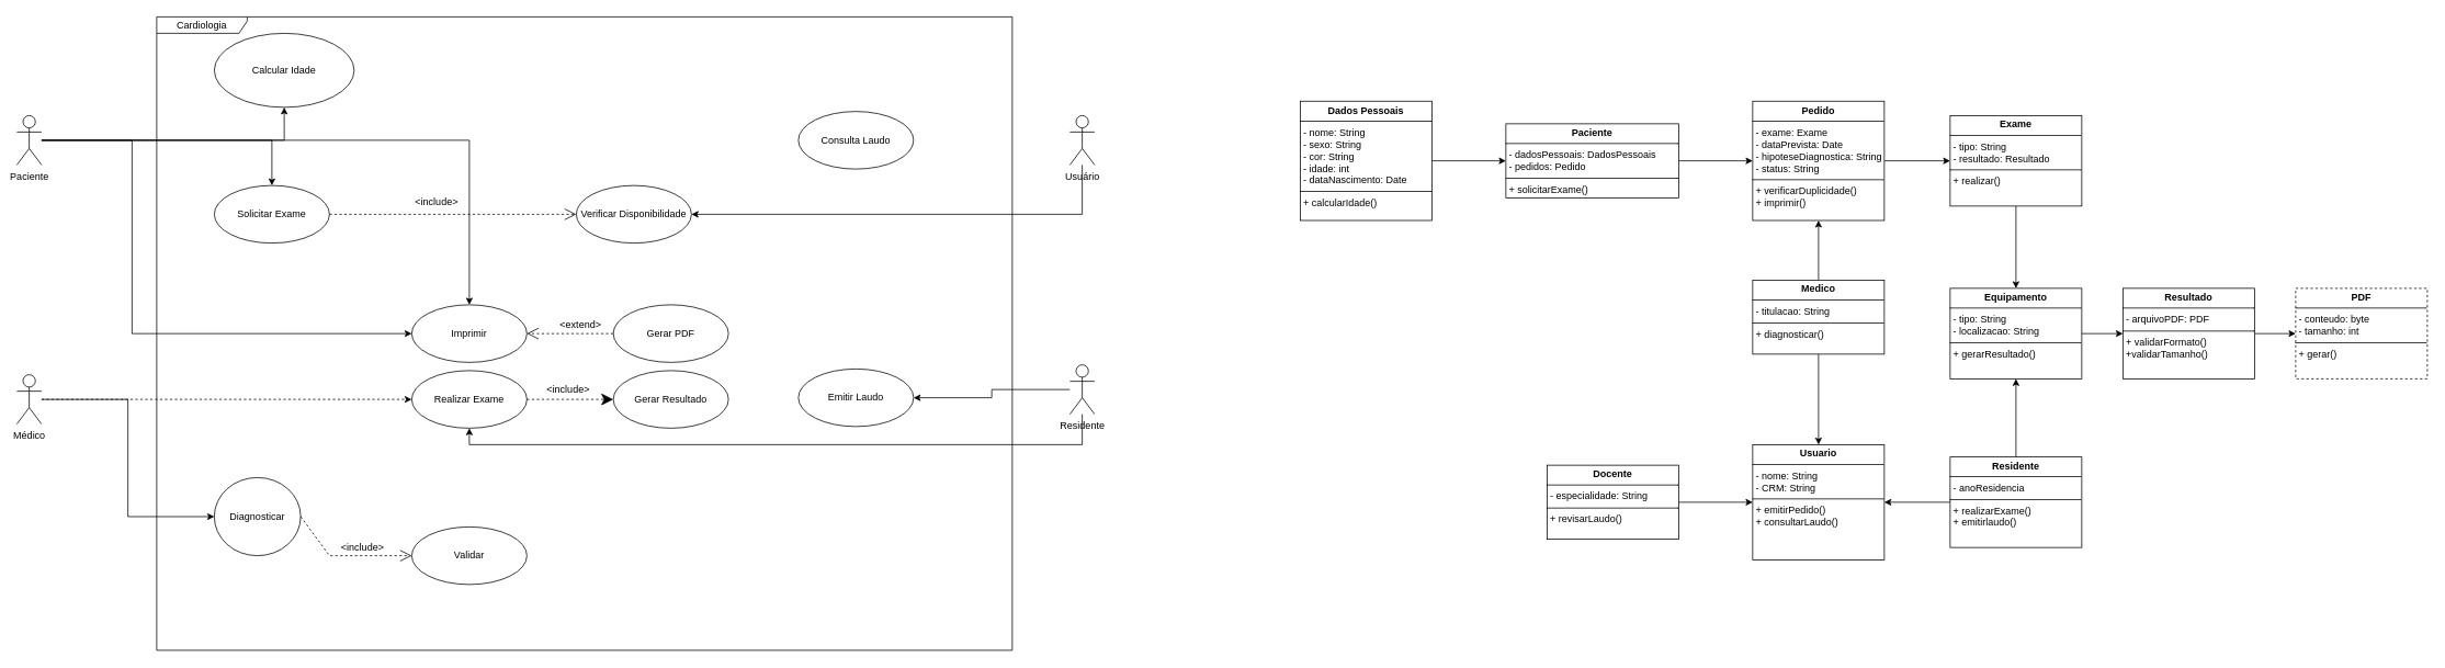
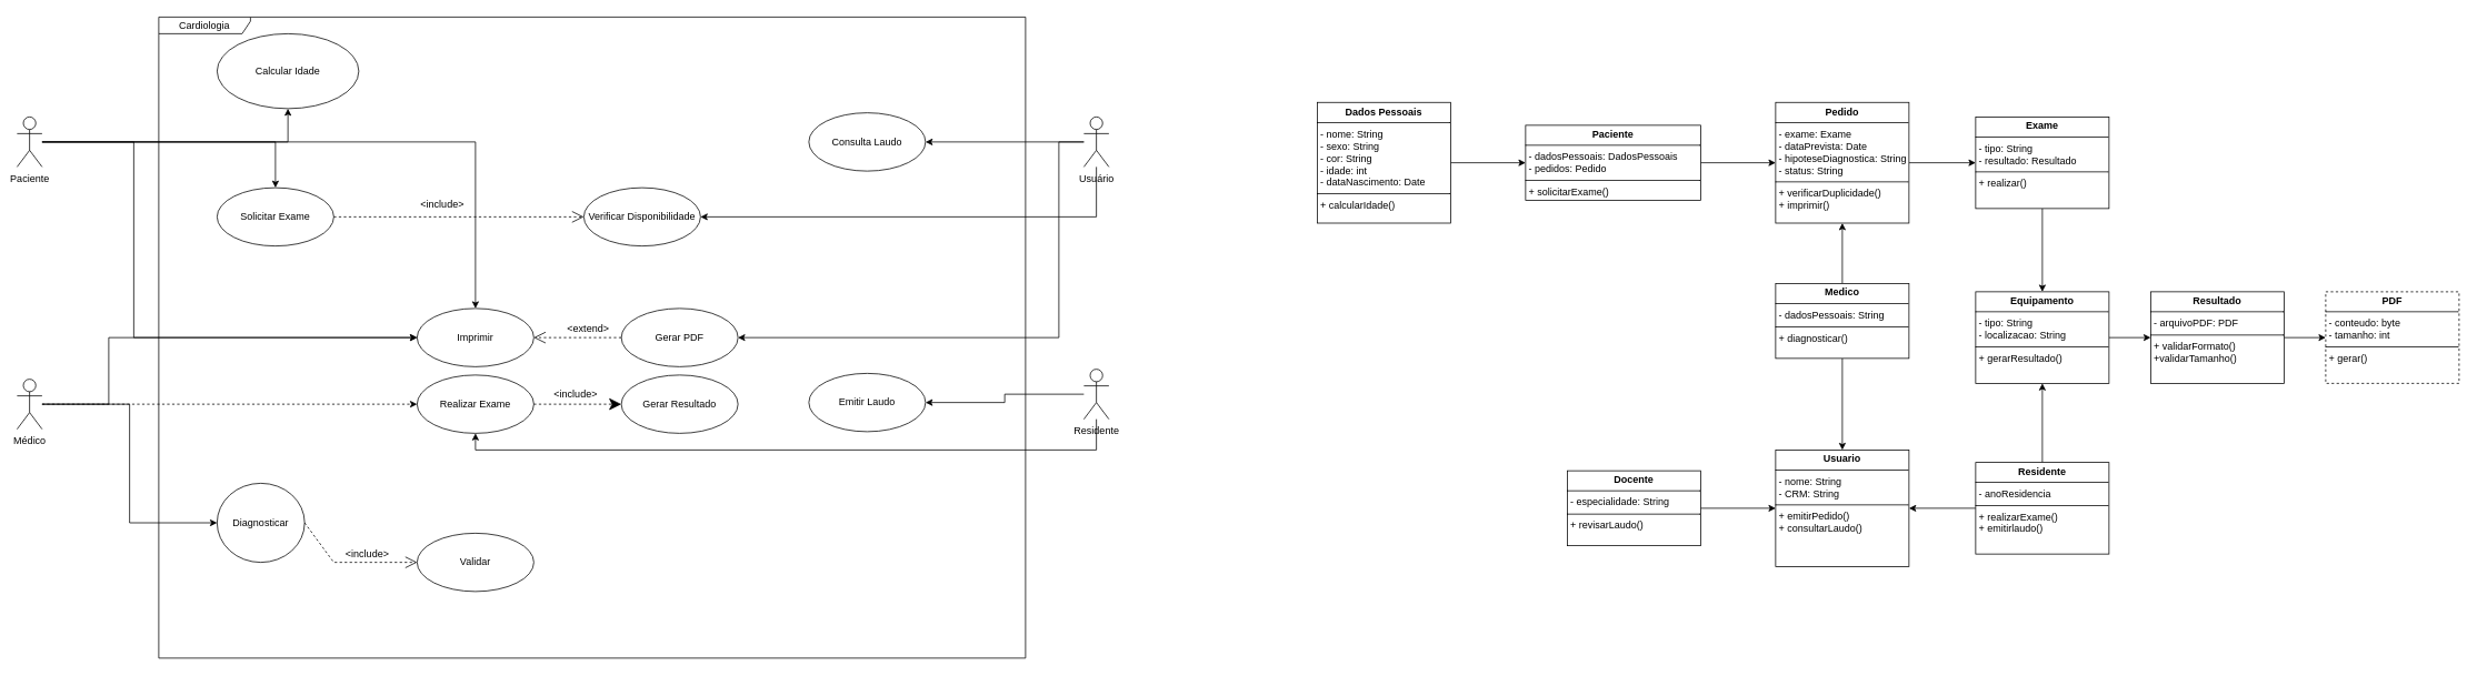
  <mxCell id="0" />
  <mxCell id="1" parent="0" />
  <mxCell id="2" value="&lt;p style=&quot;margin:0px;margin-top:4px;text-align:center;&quot;&gt;&lt;b&gt;Usuario&lt;/b&gt;&lt;/p&gt;&lt;hr size=&quot;1&quot; style=&quot;border-style:solid;&quot;&gt;&lt;p style=&quot;margin:0px;margin-left:4px;&quot;&gt;- nome: String&lt;/p&gt;&lt;p style=&quot;margin:0px;margin-left:4px;&quot;&gt;- CRM: String&lt;/p&gt;&lt;hr size=&quot;1&quot; style=&quot;border-style:solid;&quot;&gt;&lt;p style=&quot;margin:0px;margin-left:4px;&quot;&gt;+ emitirPedido()&lt;/p&gt;&lt;p style=&quot;margin:0px;margin-left:4px;&quot;&gt;+ consultarLaudo()&lt;/p&gt;" style="verticalAlign=top;align=left;overflow=fill;html=1;whiteSpace=wrap;" vertex="1" parent="1"><mxGeometry x="2130" y="540" width="160" height="140" as="geometry" /></mxCell>
  <mxCell id="3" style="edgeStyle=orthogonalEdgeStyle;rounded=0;orthogonalLoop=1;jettySize=auto;html=1;entryX=0.5;entryY=0;entryDx=0;entryDy=0;" edge="1" parent="1" source="5" target="2"><mxGeometry relative="1" as="geometry" /></mxCell>
  <mxCell id="4" style="edgeStyle=orthogonalEdgeStyle;rounded=0;orthogonalLoop=1;jettySize=auto;html=1;entryX=0.5;entryY=1;entryDx=0;entryDy=0;" edge="1" parent="1" source="5" target="17"><mxGeometry relative="1" as="geometry" /></mxCell>
- <mxCell id="5" value="&lt;p style=&quot;margin:0px;margin-top:4px;text-align:center;&quot;&gt;&lt;b&gt;Medico&lt;/b&gt;&lt;/p&gt;&lt;hr size=&quot;1&quot; style=&quot;border-style:solid;&quot;&gt;&lt;p style=&quot;margin:0px;margin-left:4px;&quot;&gt;- titulacao: String&lt;/p&gt;&lt;hr size=&quot;1&quot; style=&quot;border-style:solid;&quot;&gt;&lt;p style=&quot;margin:0px;margin-left:4px;&quot;&gt;+ diagnosticar()&lt;/p&gt;" style="verticalAlign=top;align=left;overflow=fill;html=1;whiteSpace=wrap;" vertex="1" parent="1"><mxGeometry x="2130" y="340" width="160" height="90" as="geometry" /></mxCell>
+ <mxCell id="5" value="&lt;p style=&quot;margin:0px;margin-top:4px;text-align:center;&quot;&gt;&lt;b&gt;Medico&lt;/b&gt;&lt;/p&gt;&lt;hr size=&quot;1&quot; style=&quot;border-style:solid;&quot;&gt;&lt;p style=&quot;margin:0px;margin-left:4px;&quot;&gt;- dadosPessoais: String&lt;/p&gt;&lt;hr size=&quot;1&quot; style=&quot;border-style:solid;&quot;&gt;&lt;p style=&quot;margin:0px;margin-left:4px;&quot;&gt;+ diagnosticar()&lt;/p&gt;" style="verticalAlign=top;align=left;overflow=fill;html=1;whiteSpace=wrap;" vertex="1" parent="1"><mxGeometry x="2130" y="340" width="160" height="90" as="geometry" /></mxCell>
  <mxCell id="6" style="edgeStyle=orthogonalEdgeStyle;rounded=0;orthogonalLoop=1;jettySize=auto;html=1;entryX=1;entryY=0.5;entryDx=0;entryDy=0;" edge="1" parent="1" source="8" target="2"><mxGeometry relative="1" as="geometry" /></mxCell>
  <mxCell id="7" style="edgeStyle=orthogonalEdgeStyle;rounded=0;orthogonalLoop=1;jettySize=auto;html=1;entryX=0.5;entryY=1;entryDx=0;entryDy=0;" edge="1" parent="1" source="8" target="23"><mxGeometry relative="1" as="geometry" /></mxCell>
  <mxCell id="8" value="&lt;p style=&quot;margin:0px;margin-top:4px;text-align:center;&quot;&gt;&lt;b&gt;Residente&lt;/b&gt;&lt;/p&gt;&lt;hr size=&quot;1&quot; style=&quot;border-style:solid;&quot;&gt;&lt;p style=&quot;margin:0px;margin-left:4px;&quot;&gt;- anoResidencia&lt;/p&gt;&lt;hr size=&quot;1&quot; style=&quot;border-style:solid;&quot;&gt;&lt;p style=&quot;margin:0px;margin-left:4px;&quot;&gt;+ realizarExame()&lt;/p&gt;&lt;p style=&quot;margin:0px;margin-left:4px;&quot;&gt;+ emitirlaudo()&lt;/p&gt;" style="verticalAlign=top;align=left;overflow=fill;html=1;whiteSpace=wrap;" vertex="1" parent="1"><mxGeometry x="2370" y="555" width="160" height="110" as="geometry" /></mxCell>
  <mxCell id="9" style="edgeStyle=orthogonalEdgeStyle;rounded=0;orthogonalLoop=1;jettySize=auto;html=1;entryX=0;entryY=0.5;entryDx=0;entryDy=0;" edge="1" parent="1" source="10" target="2"><mxGeometry relative="1" as="geometry" /></mxCell>
  <mxCell id="10" value="&lt;p style=&quot;margin:0px;margin-top:4px;text-align:center;&quot;&gt;&lt;b&gt;Docente&lt;/b&gt;&lt;/p&gt;&lt;hr size=&quot;1&quot; style=&quot;border-style:solid;&quot;&gt;&lt;p style=&quot;margin:0px;margin-left:4px;&quot;&gt;- especialidade: String&lt;/p&gt;&lt;hr size=&quot;1&quot; style=&quot;border-style:solid;&quot;&gt;&lt;p style=&quot;margin:0px;margin-left:4px;&quot;&gt;+ revisarLaudo()&lt;/p&gt;" style="verticalAlign=top;align=left;overflow=fill;html=1;whiteSpace=wrap;" vertex="1" parent="1"><mxGeometry x="1880" y="565" width="160" height="90" as="geometry" /></mxCell>
  <mxCell id="11" style="edgeStyle=orthogonalEdgeStyle;rounded=0;orthogonalLoop=1;jettySize=auto;html=1;entryX=0;entryY=0.5;entryDx=0;entryDy=0;" edge="1" parent="1" source="12" target="17"><mxGeometry relative="1" as="geometry" /></mxCell>
  <mxCell id="12" value="&lt;p style=&quot;margin:0px;margin-top:4px;text-align:center;&quot;&gt;&lt;b&gt;Paciente&lt;/b&gt;&lt;/p&gt;&lt;hr size=&quot;1&quot; style=&quot;border-style:solid;&quot;&gt;&lt;p style=&quot;margin:0px;margin-left:4px;&quot;&gt;- dadosPessoais: DadosPessoais&lt;br&gt;&lt;/p&gt;&lt;p style=&quot;margin:0px;margin-left:4px;&quot;&gt;- pedidos: Pedido&lt;/p&gt;&lt;hr size=&quot;1&quot; style=&quot;border-style:solid;&quot;&gt;&lt;p style=&quot;margin:0px;margin-left:4px;&quot;&gt;+ solicitarExame()&lt;/p&gt;" style="verticalAlign=top;align=left;overflow=fill;html=1;whiteSpace=wrap;" vertex="1" parent="1"><mxGeometry x="1830" y="150" width="210" height="90" as="geometry" /></mxCell>
  <mxCell id="13" style="edgeStyle=orthogonalEdgeStyle;rounded=0;orthogonalLoop=1;jettySize=auto;html=1;" edge="1" parent="1" source="14" target="12"><mxGeometry relative="1" as="geometry" /></mxCell>
  <mxCell id="14" value="&lt;p style=&quot;margin:0px;margin-top:4px;text-align:center;&quot;&gt;&lt;b&gt;Dados Pessoais&lt;/b&gt;&lt;/p&gt;&lt;hr size=&quot;1&quot; style=&quot;border-style:solid;&quot;&gt;&lt;p style=&quot;margin:0px;margin-left:4px;&quot;&gt;- nome: String&lt;/p&gt;&lt;p style=&quot;margin:0px;margin-left:4px;&quot;&gt;- sexo: String&lt;/p&gt;&lt;p style=&quot;margin:0px;margin-left:4px;&quot;&gt;- cor: String&lt;br&gt;- idade: int&lt;br&gt;- dataNascimento: Date&lt;/p&gt;&lt;hr size=&quot;1&quot; style=&quot;border-style:solid;&quot;&gt;&lt;p style=&quot;margin:0px;margin-left:4px;&quot;&gt;+ calcularIdade()&lt;/p&gt;" style="verticalAlign=top;align=left;overflow=fill;html=1;whiteSpace=wrap;" vertex="1" parent="1"><mxGeometry x="1580" y="122.5" width="160" height="145" as="geometry" /></mxCell>
  <mxCell id="15" value="&lt;p style=&quot;margin:0px;margin-top:4px;text-align:center;&quot;&gt;&lt;b&gt;PDF&lt;/b&gt;&lt;/p&gt;&lt;hr size=&quot;1&quot; style=&quot;border-style:solid;&quot;&gt;&lt;p style=&quot;margin:0px;margin-left:4px;&quot;&gt;- conteudo: byte&lt;/p&gt;&lt;p style=&quot;margin:0px;margin-left:4px;&quot;&gt;- tamanho: int&lt;/p&gt;&lt;hr size=&quot;1&quot; style=&quot;border-style:solid;&quot;&gt;&lt;p style=&quot;margin:0px;margin-left:4px;&quot;&gt;+ gerar()&lt;/p&gt;" style="verticalAlign=top;align=left;overflow=fill;html=1;whiteSpace=wrap;dashed=1;" vertex="1" parent="1"><mxGeometry x="2790" y="350" width="160" height="110" as="geometry" /></mxCell>
  <mxCell id="16" style="edgeStyle=orthogonalEdgeStyle;rounded=0;orthogonalLoop=1;jettySize=auto;html=1;entryX=0;entryY=0.5;entryDx=0;entryDy=0;" edge="1" parent="1" source="17" target="19"><mxGeometry relative="1" as="geometry" /></mxCell>
  <mxCell id="17" value="&lt;p style=&quot;margin:0px;margin-top:4px;text-align:center;&quot;&gt;&lt;b&gt;Pedido&lt;/b&gt;&lt;/p&gt;&lt;hr size=&quot;1&quot; style=&quot;border-style:solid;&quot;&gt;&lt;p style=&quot;margin:0px;margin-left:4px;&quot;&gt;- exame: Exame&lt;br&gt;- dataPrevista: Date&lt;/p&gt;&lt;p style=&quot;margin:0px;margin-left:4px;&quot;&gt;- hipoteseDiagnostica: String&lt;/p&gt;&lt;p style=&quot;margin:0px;margin-left:4px;&quot;&gt;- status: String&lt;/p&gt;&lt;hr size=&quot;1&quot; style=&quot;border-style:solid;&quot;&gt;&lt;p style=&quot;margin:0px;margin-left:4px;&quot;&gt;+ verificarDuplicidade()&lt;br&gt;+ imprimir()&lt;/p&gt;" style="verticalAlign=top;align=left;overflow=fill;html=1;whiteSpace=wrap;" vertex="1" parent="1"><mxGeometry x="2130" y="122.5" width="160" height="145" as="geometry" /></mxCell>
  <mxCell id="18" style="edgeStyle=orthogonalEdgeStyle;rounded=0;orthogonalLoop=1;jettySize=auto;html=1;entryX=0.5;entryY=0;entryDx=0;entryDy=0;" edge="1" parent="1" source="19" target="23"><mxGeometry relative="1" as="geometry" /></mxCell>
  <mxCell id="19" value="&lt;p style=&quot;margin:0px;margin-top:4px;text-align:center;&quot;&gt;&lt;b&gt;Exame&lt;/b&gt;&lt;/p&gt;&lt;hr size=&quot;1&quot; style=&quot;border-style:solid;&quot;&gt;&lt;p style=&quot;margin:0px;margin-left:4px;&quot;&gt;- tipo: String&lt;/p&gt;&lt;p style=&quot;margin:0px;margin-left:4px;&quot;&gt;- resultado: Resultado&lt;/p&gt;&lt;hr size=&quot;1&quot; style=&quot;border-style:solid;&quot;&gt;&lt;p style=&quot;margin:0px;margin-left:4px;&quot;&gt;+ realizar()&lt;/p&gt;&lt;p style=&quot;margin:0px;margin-left:4px;&quot;&gt;&lt;br&gt;&lt;/p&gt;" style="verticalAlign=top;align=left;overflow=fill;html=1;whiteSpace=wrap;" vertex="1" parent="1"><mxGeometry x="2370" y="140" width="160" height="110" as="geometry" /></mxCell>
  <mxCell id="20" style="edgeStyle=orthogonalEdgeStyle;rounded=0;orthogonalLoop=1;jettySize=auto;html=1;exitX=1;exitY=0.5;exitDx=0;exitDy=0;entryX=0;entryY=0.5;entryDx=0;entryDy=0;" edge="1" parent="1" source="21" target="15"><mxGeometry relative="1" as="geometry" /></mxCell>
  <mxCell id="21" value="&lt;p style=&quot;margin:0px;margin-top:4px;text-align:center;&quot;&gt;&lt;b&gt;Resultado&lt;/b&gt;&lt;/p&gt;&lt;hr size=&quot;1&quot; style=&quot;border-style:solid;&quot;&gt;&lt;p style=&quot;margin:0px;margin-left:4px;&quot;&gt;- arquivoPDF: PDF&lt;/p&gt;&lt;hr size=&quot;1&quot; style=&quot;border-style:solid;&quot;&gt;&lt;p style=&quot;margin:0px;margin-left:4px;&quot;&gt;+ validarFormato()&lt;/p&gt;&lt;p style=&quot;margin:0px;margin-left:4px;&quot;&gt;+validarTamanho()&lt;/p&gt;" style="verticalAlign=top;align=left;overflow=fill;html=1;whiteSpace=wrap;" vertex="1" parent="1"><mxGeometry x="2580" y="350" width="160" height="110" as="geometry" /></mxCell>
  <mxCell id="22" style="edgeStyle=orthogonalEdgeStyle;rounded=0;orthogonalLoop=1;jettySize=auto;html=1;entryX=0;entryY=0.5;entryDx=0;entryDy=0;" edge="1" parent="1" source="23" target="21"><mxGeometry relative="1" as="geometry" /></mxCell>
  <mxCell id="23" value="&lt;p style=&quot;margin:0px;margin-top:4px;text-align:center;&quot;&gt;&lt;b&gt;Equipamento&lt;/b&gt;&lt;/p&gt;&lt;hr size=&quot;1&quot; style=&quot;border-style:solid;&quot;&gt;&lt;p style=&quot;margin:0px;margin-left:4px;&quot;&gt;- tipo: String&lt;/p&gt;&lt;p style=&quot;margin:0px;margin-left:4px;&quot;&gt;- localizacao: String&lt;/p&gt;&lt;hr size=&quot;1&quot; style=&quot;border-style:solid;&quot;&gt;&lt;p style=&quot;margin:0px;margin-left:4px;&quot;&gt;+ gerarResultado()&lt;/p&gt;" style="verticalAlign=top;align=left;overflow=fill;html=1;whiteSpace=wrap;" vertex="1" parent="1"><mxGeometry x="2370" y="350" width="160" height="110" as="geometry" /></mxCell>
  <mxCell id="24" value="Cardiologia" style="shape=umlFrame;whiteSpace=wrap;html=1;pointerEvents=0;width=110;height=20;" vertex="1" parent="1"><mxGeometry x="190" y="20" width="1040" height="770" as="geometry" /></mxCell>
  <mxCell id="25" style="edgeStyle=orthogonalEdgeStyle;rounded=0;orthogonalLoop=1;jettySize=auto;html=1;" edge="1" parent="1" source="29" target="41"><mxGeometry relative="1" as="geometry" /></mxCell>
  <mxCell id="26" style="edgeStyle=orthogonalEdgeStyle;rounded=0;orthogonalLoop=1;jettySize=auto;html=1;" edge="1" parent="1" source="29" target="47"><mxGeometry relative="1" as="geometry" /></mxCell>
  <mxCell id="27" style="edgeStyle=orthogonalEdgeStyle;rounded=0;orthogonalLoop=1;jettySize=auto;html=1;entryX=0;entryY=0.5;entryDx=0;entryDy=0;" edge="1" parent="1" source="29" target="46"><mxGeometry relative="1" as="geometry"><Array as="points"><mxPoint x="160" y="170" /><mxPoint x="160" y="405" /></Array></mxGeometry></mxCell>
  <mxCell id="28" style="edgeStyle=orthogonalEdgeStyle;rounded=0;orthogonalLoop=1;jettySize=auto;html=1;entryX=0.5;entryY=0;entryDx=0;entryDy=0;" edge="1" parent="1" source="29" target="46"><mxGeometry relative="1" as="geometry" /></mxCell>
  <mxCell id="29" value="Paciente" style="shape=umlActor;verticalLabelPosition=bottom;verticalAlign=top;html=1;" vertex="1" parent="1"><mxGeometry x="20" y="140" width="30" height="60" as="geometry" /></mxCell>
  <mxCell id="30" style="edgeStyle=orthogonalEdgeStyle;rounded=0;orthogonalLoop=1;jettySize=auto;html=1;entryX=0;entryY=0.5;entryDx=0;entryDy=0;" edge="1" parent="1" source="33" target="48"><mxGeometry relative="1" as="geometry" /></mxCell>
  <mxCell id="31" style="edgeStyle=orthogonalEdgeStyle;rounded=0;orthogonalLoop=1;jettySize=auto;html=1;dashed=1;" edge="1" parent="1" source="33" target="44"><mxGeometry relative="1" as="geometry" /></mxCell>
+ <mxCell id="32" style="edgeStyle=orthogonalEdgeStyle;rounded=0;orthogonalLoop=1;jettySize=auto;html=1;entryX=0;entryY=0.5;entryDx=0;entryDy=0;" edge="1" parent="1" source="33" target="46"><mxGeometry relative="1" as="geometry"><Array as="points"><mxPoint x="130" y="485" /><mxPoint x="130" y="405" /></Array></mxGeometry></mxCell>
  <mxCell id="33" value="Médico" style="shape=umlActor;verticalLabelPosition=bottom;verticalAlign=top;html=1;" vertex="1" parent="1"><mxGeometry x="20" y="455" width="30" height="60" as="geometry" /></mxCell>
+ <mxCell id="34" style="edgeStyle=orthogonalEdgeStyle;rounded=0;orthogonalLoop=1;jettySize=auto;html=1;" edge="1" parent="1" source="37" target="50"><mxGeometry relative="1" as="geometry" /></mxCell>
+ <mxCell id="35" style="edgeStyle=orthogonalEdgeStyle;rounded=0;orthogonalLoop=1;jettySize=auto;html=1;entryX=1;entryY=0.5;entryDx=0;entryDy=0;" edge="1" parent="1" source="37" target="51"><mxGeometry relative="1" as="geometry"><Array as="points"><mxPoint x="1270" y="170" /><mxPoint x="1270" y="405" /></Array></mxGeometry></mxCell>
  <mxCell id="36" style="edgeStyle=orthogonalEdgeStyle;rounded=0;orthogonalLoop=1;jettySize=auto;html=1;entryX=1;entryY=0.5;entryDx=0;entryDy=0;" edge="1" parent="1" source="37" target="42"><mxGeometry relative="1" as="geometry"><Array as="points"><mxPoint x="1315" y="260" /></Array></mxGeometry></mxCell>
  <mxCell id="37" value="Usuário" style="shape=umlActor;verticalLabelPosition=bottom;verticalAlign=top;html=1;" vertex="1" parent="1"><mxGeometry x="1300" y="140" width="30" height="60" as="geometry" /></mxCell>
  <mxCell id="38" style="edgeStyle=orthogonalEdgeStyle;rounded=0;orthogonalLoop=1;jettySize=auto;html=1;entryX=1;entryY=0.5;entryDx=0;entryDy=0;" edge="1" parent="1" source="40" target="49"><mxGeometry relative="1" as="geometry" /></mxCell>
  <mxCell id="39" style="edgeStyle=orthogonalEdgeStyle;rounded=0;orthogonalLoop=1;jettySize=auto;html=1;entryX=0.5;entryY=1;entryDx=0;entryDy=0;" edge="1" parent="1" source="40" target="44"><mxGeometry relative="1" as="geometry"><Array as="points"><mxPoint x="1315" y="540" /><mxPoint x="570" y="540" /></Array></mxGeometry></mxCell>
  <mxCell id="40" value="Residente" style="shape=umlActor;verticalLabelPosition=bottom;verticalAlign=top;html=1;" vertex="1" parent="1"><mxGeometry x="1300" y="443" width="30" height="60" as="geometry" /></mxCell>
  <mxCell id="41" value="Calcular Idade" style="ellipse;whiteSpace=wrap;html=1;" vertex="1" parent="1"><mxGeometry x="260" y="40" width="170" height="90" as="geometry" /></mxCell>
  <mxCell id="42" value="Verificar Disponibilidade" style="ellipse;whiteSpace=wrap;html=1;" vertex="1" parent="1"><mxGeometry x="700" y="225" width="140" height="70" as="geometry" /></mxCell>
  <mxCell id="43" value="Gerar Resultado" style="ellipse;whiteSpace=wrap;html=1;" vertex="1" parent="1"><mxGeometry x="745" y="450" width="140" height="70" as="geometry" /></mxCell>
  <mxCell id="44" value="Realizar Exame" style="ellipse;whiteSpace=wrap;html=1;" vertex="1" parent="1"><mxGeometry x="500" y="450" width="140" height="70" as="geometry" /></mxCell>
  <mxCell id="45" value="Validar" style="ellipse;whiteSpace=wrap;html=1;" vertex="1" parent="1"><mxGeometry x="500" y="640" width="140" height="70" as="geometry" /></mxCell>
  <mxCell id="46" value="Imprimir" style="ellipse;whiteSpace=wrap;html=1;" vertex="1" parent="1"><mxGeometry x="500" y="370" width="140" height="70" as="geometry" /></mxCell>
  <mxCell id="47" value="Solicitar Exame" style="ellipse;whiteSpace=wrap;html=1;" vertex="1" parent="1"><mxGeometry x="260" y="225" width="140" height="70" as="geometry" /></mxCell>
  <mxCell id="48" value="Diagnosticar" style="ellipse;whiteSpace=wrap;html=1;" vertex="1" parent="1"><mxGeometry x="260" y="580" width="105" height="95" as="geometry" /></mxCell>
  <mxCell id="49" value="Emitir Laudo" style="ellipse;whiteSpace=wrap;html=1;" vertex="1" parent="1"><mxGeometry x="970" y="448" width="140" height="70" as="geometry" /></mxCell>
  <mxCell id="50" value="Consulta Laudo" style="ellipse;whiteSpace=wrap;html=1;" vertex="1" parent="1"><mxGeometry x="970" y="135" width="140" height="70" as="geometry" /></mxCell>
  <mxCell id="51" value="Gerar PDF" style="ellipse;whiteSpace=wrap;html=1;" vertex="1" parent="1"><mxGeometry x="745" y="370" width="140" height="70" as="geometry" /></mxCell>
  <mxCell id="52" value="" style="endArrow=open;endSize=12;dashed=1;html=1;rounded=0;entryX=0;entryY=0.5;entryDx=0;entryDy=0;exitX=1;exitY=0.5;exitDx=0;exitDy=0;" edge="1" parent="1" source="47" target="42"><mxGeometry width="160" relative="1" as="geometry"><mxPoint x="390" y="430" as="sourcePoint" /><mxPoint x="550" y="430" as="targetPoint" /><Array as="points" /></mxGeometry></mxCell>
  <mxCell id="53" value="&amp;lt;include&amp;gt;" style="text;html=1;align=center;verticalAlign=middle;resizable=0;points=[];autosize=1;strokeColor=none;fillColor=none;" vertex="1" parent="1"><mxGeometry x="490" y="230" width="80" height="30" as="geometry" /></mxCell>
  <mxCell id="54" value="" style="endArrow=classic;endSize=12;dashed=1;html=1;rounded=0;exitX=1;exitY=0.5;exitDx=0;exitDy=0;entryX=0;entryY=0.5;entryDx=0;entryDy=0;" edge="1" parent="1" source="44" target="43"><mxGeometry width="160" relative="1" as="geometry"><mxPoint x="390" y="440" as="sourcePoint" /><mxPoint x="500" y="485" as="targetPoint" /></mxGeometry></mxCell>
  <mxCell id="55" value="&amp;lt;include&amp;gt;" style="text;html=1;align=center;verticalAlign=middle;resizable=0;points=[];autosize=1;strokeColor=none;fillColor=none;" vertex="1" parent="1"><mxGeometry x="650" y="458" width="80" height="30" as="geometry" /></mxCell>
  <mxCell id="56" value="" style="endArrow=open;endSize=12;dashed=1;html=1;rounded=0;exitX=1;exitY=0.5;exitDx=0;exitDy=0;entryX=0;entryY=0.5;entryDx=0;entryDy=0;" edge="1" parent="1" source="48" target="45"><mxGeometry width="160" relative="1" as="geometry"><mxPoint x="410" y="495" as="sourcePoint" /><mxPoint x="510" y="495" as="targetPoint" /><Array as="points"><mxPoint x="400" y="675" /></Array></mxGeometry></mxCell>
  <mxCell id="57" value="&amp;lt;include&amp;gt;" style="text;html=1;align=center;verticalAlign=middle;resizable=0;points=[];autosize=1;strokeColor=none;fillColor=none;" vertex="1" parent="1"><mxGeometry x="400" y="650" width="80" height="30" as="geometry" /></mxCell>
  <mxCell id="58" value="" style="endArrow=open;endSize=12;dashed=1;html=1;rounded=0;exitX=0;exitY=0.5;exitDx=0;exitDy=0;entryX=1;entryY=0.5;entryDx=0;entryDy=0;" edge="1" parent="1" source="51" target="46"><mxGeometry width="160" relative="1" as="geometry"><mxPoint x="410" y="495" as="sourcePoint" /><mxPoint x="510" y="495" as="targetPoint" /></mxGeometry></mxCell>
  <mxCell id="59" value="&amp;lt;extend&amp;gt;" style="text;html=1;align=center;verticalAlign=middle;resizable=0;points=[];autosize=1;strokeColor=none;fillColor=none;" vertex="1" parent="1"><mxGeometry x="670" y="380" width="70" height="30" as="geometry" /></mxCell>
